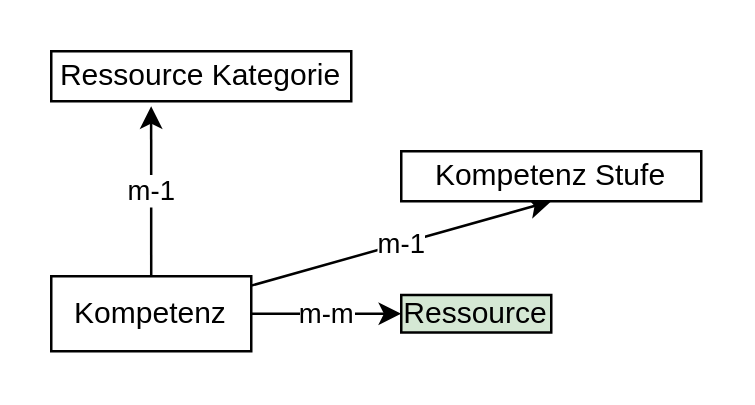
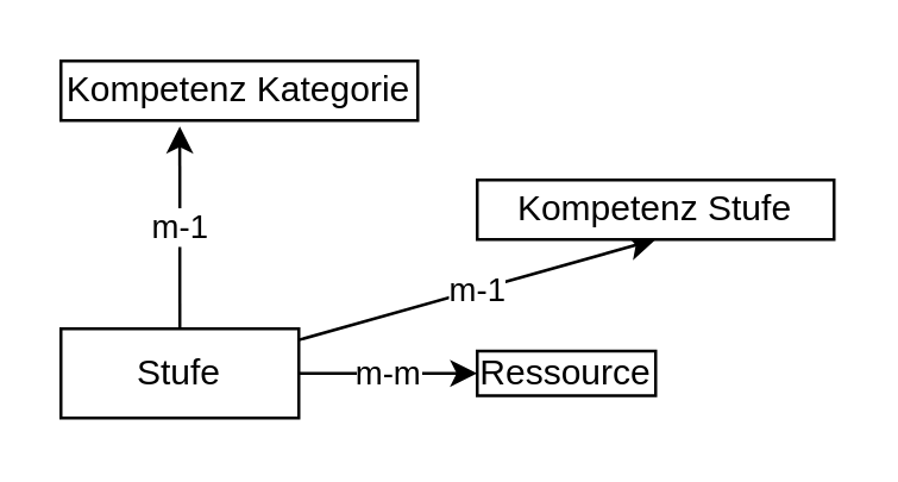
  <mxCell id="0" />
  <mxCell id="1" parent="0" />
  <mxCell id="2" value="m-1" style="edgeStyle=none;html=1;entryX=0.333;entryY=1.1;entryDx=0;entryDy=0;entryPerimeter=0;strokeColor=default;" edge="1" parent="1" source="5" target="6"><mxGeometry relative="1" as="geometry" /></mxCell>
  <mxCell id="3" value="m-1" style="edgeStyle=none;html=1;entryX=0.5;entryY=1;entryDx=0;entryDy=0;strokeColor=default;" edge="1" parent="1" source="5" target="7"><mxGeometry relative="1" as="geometry" /></mxCell>
  <mxCell id="4" value="m-m" style="edgeStyle=none;html=1;entryX=0;entryY=0.5;entryDx=0;entryDy=0;strokeColor=default;" edge="1" parent="1" source="5" target="8"><mxGeometry relative="1" as="geometry" /></mxCell>
- <mxCell id="5" value="Kompetenz" style="rounded=0;whiteSpace=wrap;html=1;" vertex="1" parent="1"><mxGeometry x="20" y="110" width="80" height="30" as="geometry" /></mxCell>
- <mxCell id="6" value="Ressource Kategorie" style="rounded=0;whiteSpace=wrap;html=1;" vertex="1" parent="1"><mxGeometry x="20" y="20" width="120" height="20" as="geometry" /></mxCell>
+ <mxCell id="5" value="Stufe" style="rounded=0;whiteSpace=wrap;html=1;" vertex="1" parent="1"><mxGeometry x="20" y="110" width="80" height="30" as="geometry" /></mxCell>
+ <mxCell id="6" value="Kompetenz Kategorie" style="rounded=0;whiteSpace=wrap;html=1;" vertex="1" parent="1"><mxGeometry x="20" y="20" width="120" height="20" as="geometry" /></mxCell>
  <mxCell id="7" value="Kompetenz Stufe" style="rounded=0;whiteSpace=wrap;html=1;" vertex="1" parent="1"><mxGeometry x="160" y="60" width="120" height="20" as="geometry" /></mxCell>
- <mxCell id="8" value="Ressource" style="rounded=0;whiteSpace=wrap;html=1;fillColor=#d5e8d4;" vertex="1" parent="1"><mxGeometry x="160" y="117.5" width="60" height="15" as="geometry" /></mxCell>
+ <mxCell id="8" value="Ressource" style="rounded=0;whiteSpace=wrap;html=1;" vertex="1" parent="1"><mxGeometry x="160" y="117.5" width="60" height="15" as="geometry" /></mxCell>
